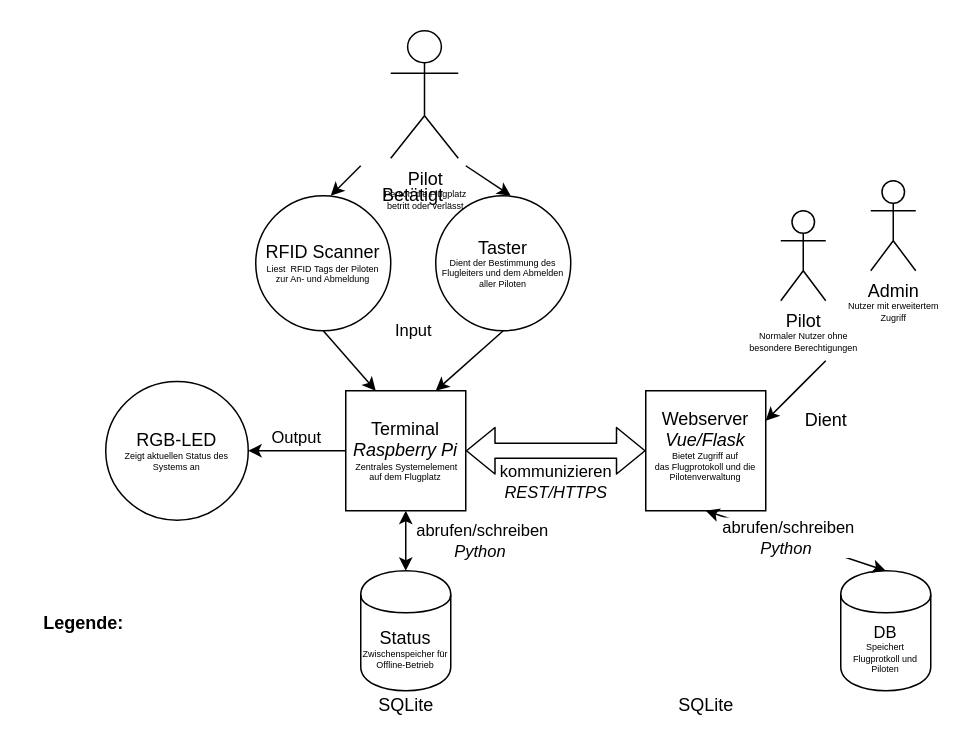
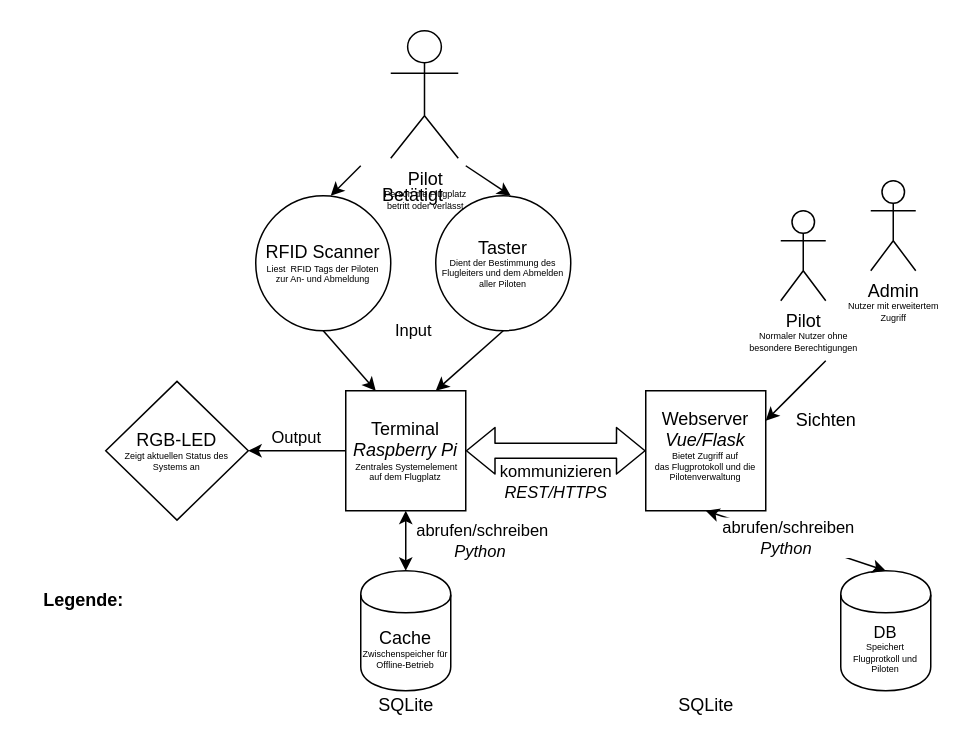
  <mxCell id="0" />
  <mxCell id="1" parent="0" />
  <mxCell id="2" value="Terminal&lt;br&gt;&lt;div&gt;&lt;i&gt;Raspberry Pi&lt;br&gt;&lt;/i&gt;&lt;/div&gt;&lt;div style=&quot;font-size: 6px&quot;&gt;&lt;i&gt;&amp;nbsp;&lt;/i&gt;Zentrales Systemelement auf dem Flugplatz&lt;br&gt;&lt;i&gt;&lt;/i&gt;&lt;/div&gt;" style="whiteSpace=wrap;html=1;aspect=fixed;" parent="1" vertex="1"><mxGeometry x="230" y="260" width="80" height="80" as="geometry" /></mxCell>
  <mxCell id="3" value="Webserver&lt;br&gt;&lt;i&gt;&lt;font color=&quot;#ea6b66&quot;&gt;&lt;font color=&quot;#000000&quot;&gt;Vue/Flask&lt;br&gt;&lt;/font&gt;&lt;/font&gt;&lt;/i&gt;&lt;div style=&quot;font-size: 6px&quot;&gt;&lt;font style=&quot;font-size: 6px&quot;&gt;Bietet Zugriff auf&lt;br&gt;das Flugprotokoll und die&lt;br&gt;Pilotenverwaltung&lt;/font&gt;&lt;/div&gt;&lt;div style=&quot;font-size: 6px&quot;&gt;&lt;br&gt;&lt;/div&gt;" style="whiteSpace=wrap;html=1;aspect=fixed;" parent="1" vertex="1"><mxGeometry x="430" y="260" width="80" height="80" as="geometry" /></mxCell>
  <mxCell id="4" value="" style="shape=flexArrow;endArrow=classic;startArrow=classic;html=1;exitX=1;exitY=0.5;exitDx=0;exitDy=0;entryX=0;entryY=0.5;entryDx=0;entryDy=0;" parent="1" source="2" target="3" edge="1"><mxGeometry width="50" height="50" relative="1" as="geometry"><mxPoint x="480" y="400" as="sourcePoint" /><mxPoint x="530" y="350" as="targetPoint" /></mxGeometry></mxCell>
  <mxCell id="5" value="kommunizieren&lt;br&gt;&lt;i&gt;REST/HTTPS&lt;/i&gt;" style="edgeLabel;html=1;align=center;verticalAlign=middle;resizable=0;points=[];" parent="4" vertex="1" connectable="0"><mxGeometry x="0.138" y="-2" relative="1" as="geometry"><mxPoint x="-8.57" y="18" as="offset" /></mxGeometry></mxCell>
  <mxCell id="6" value="&lt;div style=&quot;font-size: 11px&quot;&gt;&lt;font style=&quot;font-size: 11px&quot;&gt;DB&lt;/font&gt;&lt;/div&gt;&lt;div style=&quot;font-size: 6px&quot;&gt;&lt;font style=&quot;font-size: 6px&quot;&gt;Speichert Flugprotkoll und Piloten&lt;/font&gt;&lt;br&gt;&lt;/div&gt;" style="shape=cylinder;whiteSpace=wrap;html=1;boundedLbl=1;backgroundOutline=1;" parent="1" vertex="1"><mxGeometry x="560" y="380" width="60" height="80" as="geometry" /></mxCell>
  <mxCell id="7" value="" style="endArrow=classic;startArrow=classic;html=1;entryX=0.5;entryY=1;entryDx=0;entryDy=0;exitX=0.5;exitY=0;exitDx=0;exitDy=0;" parent="1" source="6" target="3" edge="1"><mxGeometry width="50" height="50" relative="1" as="geometry"><mxPoint x="480" y="400" as="sourcePoint" /><mxPoint x="530" y="350" as="targetPoint" /></mxGeometry></mxCell>
  <mxCell id="8" value="&lt;div&gt;&lt;p style=&quot;font-size: 6px&quot;&gt;&lt;font style=&quot;font-size: 12px&quot;&gt;RFID Scanner&lt;/font&gt;&lt;br&gt;&lt;font style=&quot;font-size: 6px ; line-height: 100%&quot;&gt;Liest&amp;nbsp; RFID Tags der Piloten&lt;br&gt;zur An- und Abmeldung&lt;/font&gt;&lt;/p&gt;&lt;/div&gt;" style="ellipse;whiteSpace=wrap;html=1;" parent="1" vertex="1"><mxGeometry x="170" y="130" width="90" height="90" as="geometry" /></mxCell>
  <mxCell id="9" value="&lt;div style=&quot;font-size: 6px&quot;&gt;&lt;font style=&quot;font-size: 12px&quot;&gt;Taster&lt;/font&gt;&lt;br&gt;&lt;font style=&quot;font-size: 6px&quot;&gt;Dient der Bestimmung des Flugleiters und dem Abmelden aller Piloten&lt;br&gt;&lt;/font&gt;&lt;/div&gt;" style="ellipse;whiteSpace=wrap;html=1;" parent="1" vertex="1"><mxGeometry x="290" y="130" width="90" height="90" as="geometry" /></mxCell>
- <mxCell id="10" value="&lt;div&gt;RGB-LED&lt;/div&gt;&lt;div style=&quot;font-size: 6px&quot;&gt;&lt;font style=&quot;font-size: 6px&quot;&gt;Zeigt aktuellen Status des&lt;br&gt;Systems an&lt;/font&gt;&lt;br&gt;&lt;/div&gt;" style="ellipse;whiteSpace=wrap;html=1;" parent="1" vertex="1"><mxGeometry x="70" y="253.75" width="95" height="92.5" as="geometry" /></mxCell>
+ <mxCell id="10" value="&lt;div&gt;RGB-LED&lt;/div&gt;&lt;div style=&quot;font-size: 6px&quot;&gt;&lt;font style=&quot;font-size: 6px&quot;&gt;Zeigt aktuellen Status des&lt;br&gt;Systems an&lt;/font&gt;&lt;br&gt;&lt;/div&gt;" style="rhombus;whiteSpace=wrap;html=1;" parent="1" vertex="1"><mxGeometry x="70" y="253.75" width="95" height="92.5" as="geometry" /></mxCell>
  <mxCell id="11" value="" style="endArrow=classic;html=1;entryX=1;entryY=0.5;entryDx=0;entryDy=0;" parent="1" target="10" edge="1"><mxGeometry width="50" height="50" relative="1" as="geometry"><mxPoint x="230" y="300" as="sourcePoint" /><mxPoint x="410" y="270" as="targetPoint" /></mxGeometry></mxCell>
  <mxCell id="12" value="Output" style="edgeLabel;html=1;align=center;verticalAlign=middle;resizable=0;points=[];" parent="11" vertex="1" connectable="0"><mxGeometry x="0.343" y="-2" relative="1" as="geometry"><mxPoint x="10.57" y="-8" as="offset" /></mxGeometry></mxCell>
  <mxCell id="13" value="" style="endArrow=classic;html=1;entryX=0.5;entryY=1;entryDx=0;entryDy=0;exitX=0.5;exitY=1;exitDx=0;exitDy=0;" parent="1" source="9" edge="1"><mxGeometry width="50" height="50" relative="1" as="geometry"><mxPoint x="400" y="210" as="sourcePoint" /><mxPoint x="290" y="260" as="targetPoint" /></mxGeometry></mxCell>
  <mxCell id="14" value="" style="endArrow=classic;html=1;entryX=0.5;entryY=1;entryDx=0;entryDy=0;exitX=0.5;exitY=1;exitDx=0;exitDy=0;" parent="1" source="8" edge="1"><mxGeometry width="50" height="50" relative="1" as="geometry"><mxPoint x="210" y="260" as="sourcePoint" /><mxPoint x="250" y="260" as="targetPoint" /></mxGeometry></mxCell>
  <mxCell id="15" value="Input" style="edgeLabel;html=1;align=center;verticalAlign=middle;resizable=0;points=[];" parent="14" vertex="1" connectable="0"><mxGeometry x="-0.351" y="-2" relative="1" as="geometry"><mxPoint x="50.22" y="-14.22" as="offset" /></mxGeometry></mxCell>
  <mxCell id="16" value="SQLite" style="text;html=1;align=center;verticalAlign=middle;resizable=0;points=[];autosize=1;" parent="1" vertex="1"><mxGeometry x="445" y="460" width="50" height="20" as="geometry" /></mxCell>
- <mxCell id="17" value="Dient" style="text;html=1;align=center;verticalAlign=middle;resizable=0;points=[];autosize=1;" parent="1" vertex="1"><mxGeometry x="520" y="270" width="60" height="20" as="geometry" /></mxCell>
- <mxCell id="18" value="&lt;b&gt;Legende:&lt;/b&gt;" style="text;html=1;align=center;verticalAlign=middle;resizable=0;points=[];autosize=1;" parent="1" vertex="1"><mxGeometry x="20" y="405" width="70" height="20" as="geometry" /></mxCell>
- <mxCell id="19" value="&lt;div&gt;Status&lt;/div&gt;&lt;div style=&quot;font-size: 6px&quot;&gt;Zwischenspeicher für Offline-Betrieb&lt;/div&gt;" style="shape=cylinder;whiteSpace=wrap;html=1;boundedLbl=1;backgroundOutline=1;" parent="1" vertex="1"><mxGeometry x="240" y="380" width="60" height="80" as="geometry" /></mxCell>
+ <mxCell id="17" value="Sichten" style="text;html=1;align=center;verticalAlign=middle;resizable=0;points=[];autosize=1;" parent="1" vertex="1"><mxGeometry x="520" y="270" width="60" height="20" as="geometry" /></mxCell>
+ <mxCell id="18" value="&lt;b&gt;Legende:&lt;/b&gt;" style="text;html=1;align=center;verticalAlign=middle;resizable=0;points=[];autosize=1;" parent="1" vertex="1"><mxGeometry y="390" width="70" height="20" as="geometry" x="20" /></mxCell>
+ <mxCell id="19" value="&lt;div&gt;Cache&lt;/div&gt;&lt;div style=&quot;font-size: 6px&quot;&gt;Zwischenspeicher für Offline-Betrieb&lt;/div&gt;" style="shape=cylinder;whiteSpace=wrap;html=1;boundedLbl=1;backgroundOutline=1;" parent="1" vertex="1"><mxGeometry x="240" y="380" width="60" height="80" as="geometry" /></mxCell>
  <mxCell id="20" value="" style="endArrow=classic;startArrow=classic;html=1;entryX=0.5;entryY=1;entryDx=0;entryDy=0;exitX=0.5;exitY=0;exitDx=0;exitDy=0;" parent="1" source="19" target="2" edge="1"><mxGeometry width="50" height="50" relative="1" as="geometry"><mxPoint x="269.71" y="380" as="sourcePoint" /><mxPoint x="269.71" y="340" as="targetPoint" /></mxGeometry></mxCell>
  <mxCell id="21" value="abrufen/schreiben&lt;br&gt;&lt;i&gt;Python&amp;nbsp;&lt;/i&gt;" style="edgeLabel;html=1;align=center;verticalAlign=middle;resizable=0;points=[];" parent="20" vertex="1" connectable="0"><mxGeometry x="-0.371" y="-2" relative="1" as="geometry"><mxPoint x="48" y="-7.43" as="offset" /></mxGeometry></mxCell>
  <mxCell id="22" value="SQLite" style="text;html=1;align=center;verticalAlign=middle;resizable=0;points=[];autosize=1;" parent="1" vertex="1"><mxGeometry x="245" y="460" width="50" height="20" as="geometry" /></mxCell>
  <mxCell id="23" value="&lt;div&gt;Pilot&lt;/div&gt;&lt;div style=&quot;font-size: 6px&quot;&gt;&lt;font style=&quot;font-size: 6px&quot;&gt;Normaler Nutzer ohne&lt;/font&gt;&lt;/div&gt;&lt;div style=&quot;font-size: 6px&quot;&gt;&lt;font style=&quot;font-size: 6px&quot;&gt;besondere Berechtigungen&lt;/font&gt;&lt;br&gt;&lt;/div&gt;" style="shape=umlActor;verticalLabelPosition=bottom;verticalAlign=top;html=1;outlineConnect=0;" parent="1" vertex="1"><mxGeometry x="520" y="140" width="30" height="60" as="geometry" /></mxCell>
  <mxCell id="24" value="&lt;div style=&quot;font-size: 6px&quot;&gt;&lt;font style=&quot;font-size: 12px&quot;&gt;Admin&lt;/font&gt;&lt;/div&gt;&lt;div style=&quot;font-size: 6px&quot;&gt;&lt;font style=&quot;font-size: 6px&quot;&gt;Nutzer mit erweitertem&lt;/font&gt;&lt;/div&gt;&lt;div style=&quot;font-size: 6px&quot;&gt;&lt;font style=&quot;font-size: 6px&quot;&gt;Zugriff&lt;/font&gt;&lt;font style=&quot;font-size: 6px&quot;&gt;&lt;br&gt;&lt;/font&gt;&lt;/div&gt;" style="shape=umlActor;verticalLabelPosition=bottom;verticalAlign=top;html=1;outlineConnect=0;" parent="1" vertex="1"><mxGeometry x="580" y="120" width="30" height="60" as="geometry" /></mxCell>
  <mxCell id="25" value="" style="endArrow=classic;html=1;" parent="1" edge="1"><mxGeometry width="50" height="50" relative="1" as="geometry"><mxPoint x="550" y="240" as="sourcePoint" /><mxPoint x="510" y="280" as="targetPoint" /><Array as="points"><mxPoint x="530" y="260" /></Array></mxGeometry></mxCell>
  <mxCell id="26" value="&lt;div style=&quot;font-size: 6px&quot;&gt;&lt;font style=&quot;font-size: 12px&quot;&gt;Pilot&lt;/font&gt;&lt;/div&gt;&lt;div style=&quot;font-size: 6px&quot;&gt;&lt;font style=&quot;font-size: 6px&quot;&gt;Person die Flugplatz&lt;/font&gt;&lt;/div&gt;&lt;div style=&quot;font-size: 6px&quot;&gt;&lt;font style=&quot;font-size: 6px&quot;&gt;betritt oder verlässt&lt;/font&gt;&lt;br&gt;&lt;/div&gt;" style="shape=umlActor;verticalLabelPosition=bottom;verticalAlign=top;html=1;outlineConnect=0;" parent="1" vertex="1"><mxGeometry x="260" y="20" width="45" height="85" as="geometry" /></mxCell>
  <mxCell id="27" value="" style="endArrow=classic;html=1;" parent="1" edge="1"><mxGeometry width="50" height="50" relative="1" as="geometry"><mxPoint x="240" y="110" as="sourcePoint" /><mxPoint x="220" y="130" as="targetPoint" /></mxGeometry></mxCell>
  <mxCell id="28" value="" style="endArrow=classic;html=1;" parent="1" edge="1"><mxGeometry width="50" height="50" relative="1" as="geometry"><mxPoint x="310" y="110" as="sourcePoint" /><mxPoint x="340" y="130" as="targetPoint" /></mxGeometry></mxCell>
  <mxCell id="29" value="Betätigt" style="text;html=1;strokeColor=none;fillColor=none;align=center;verticalAlign=middle;whiteSpace=wrap;rounded=0;" parent="1" vertex="1"><mxGeometry x="255" y="120" width="40" height="20" as="geometry" /></mxCell>
  <mxCell id="30" value="abrufen/schreiben&lt;br&gt;&lt;i&gt;Python&amp;nbsp;&lt;/i&gt;" style="edgeLabel;html=1;align=center;verticalAlign=middle;resizable=0;points=[];" vertex="1" connectable="0" parent="1"><mxGeometry x="535" y="389.999" as="geometry"><mxPoint x="-11" y="-32" as="offset" /></mxGeometry></mxCell>
